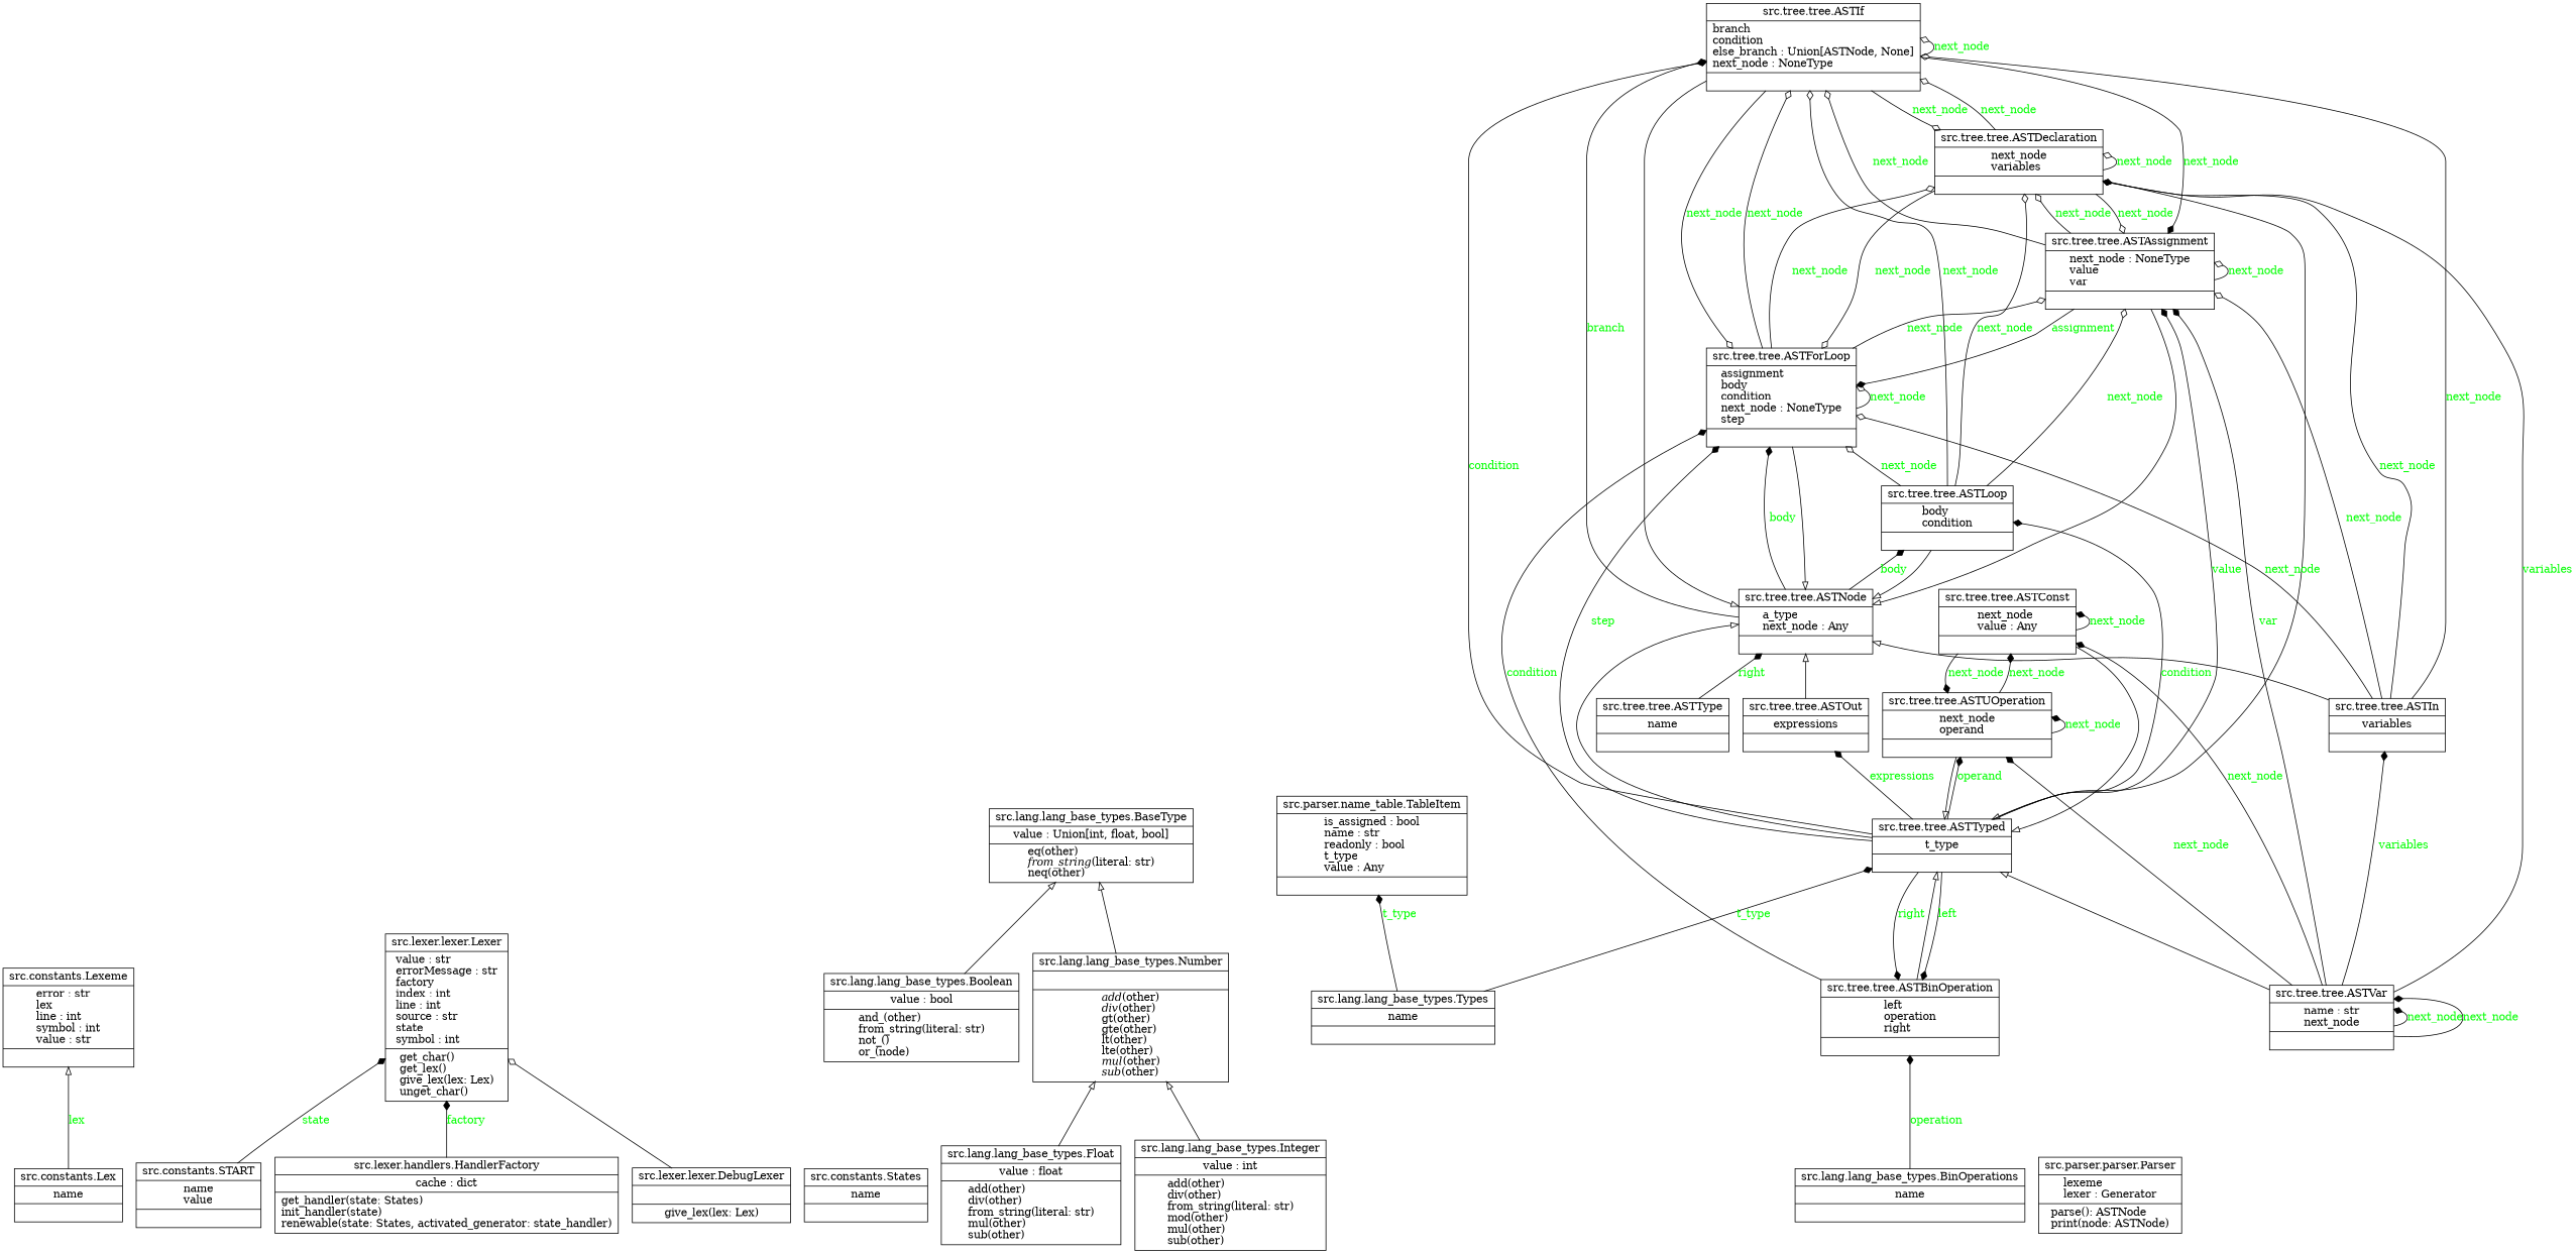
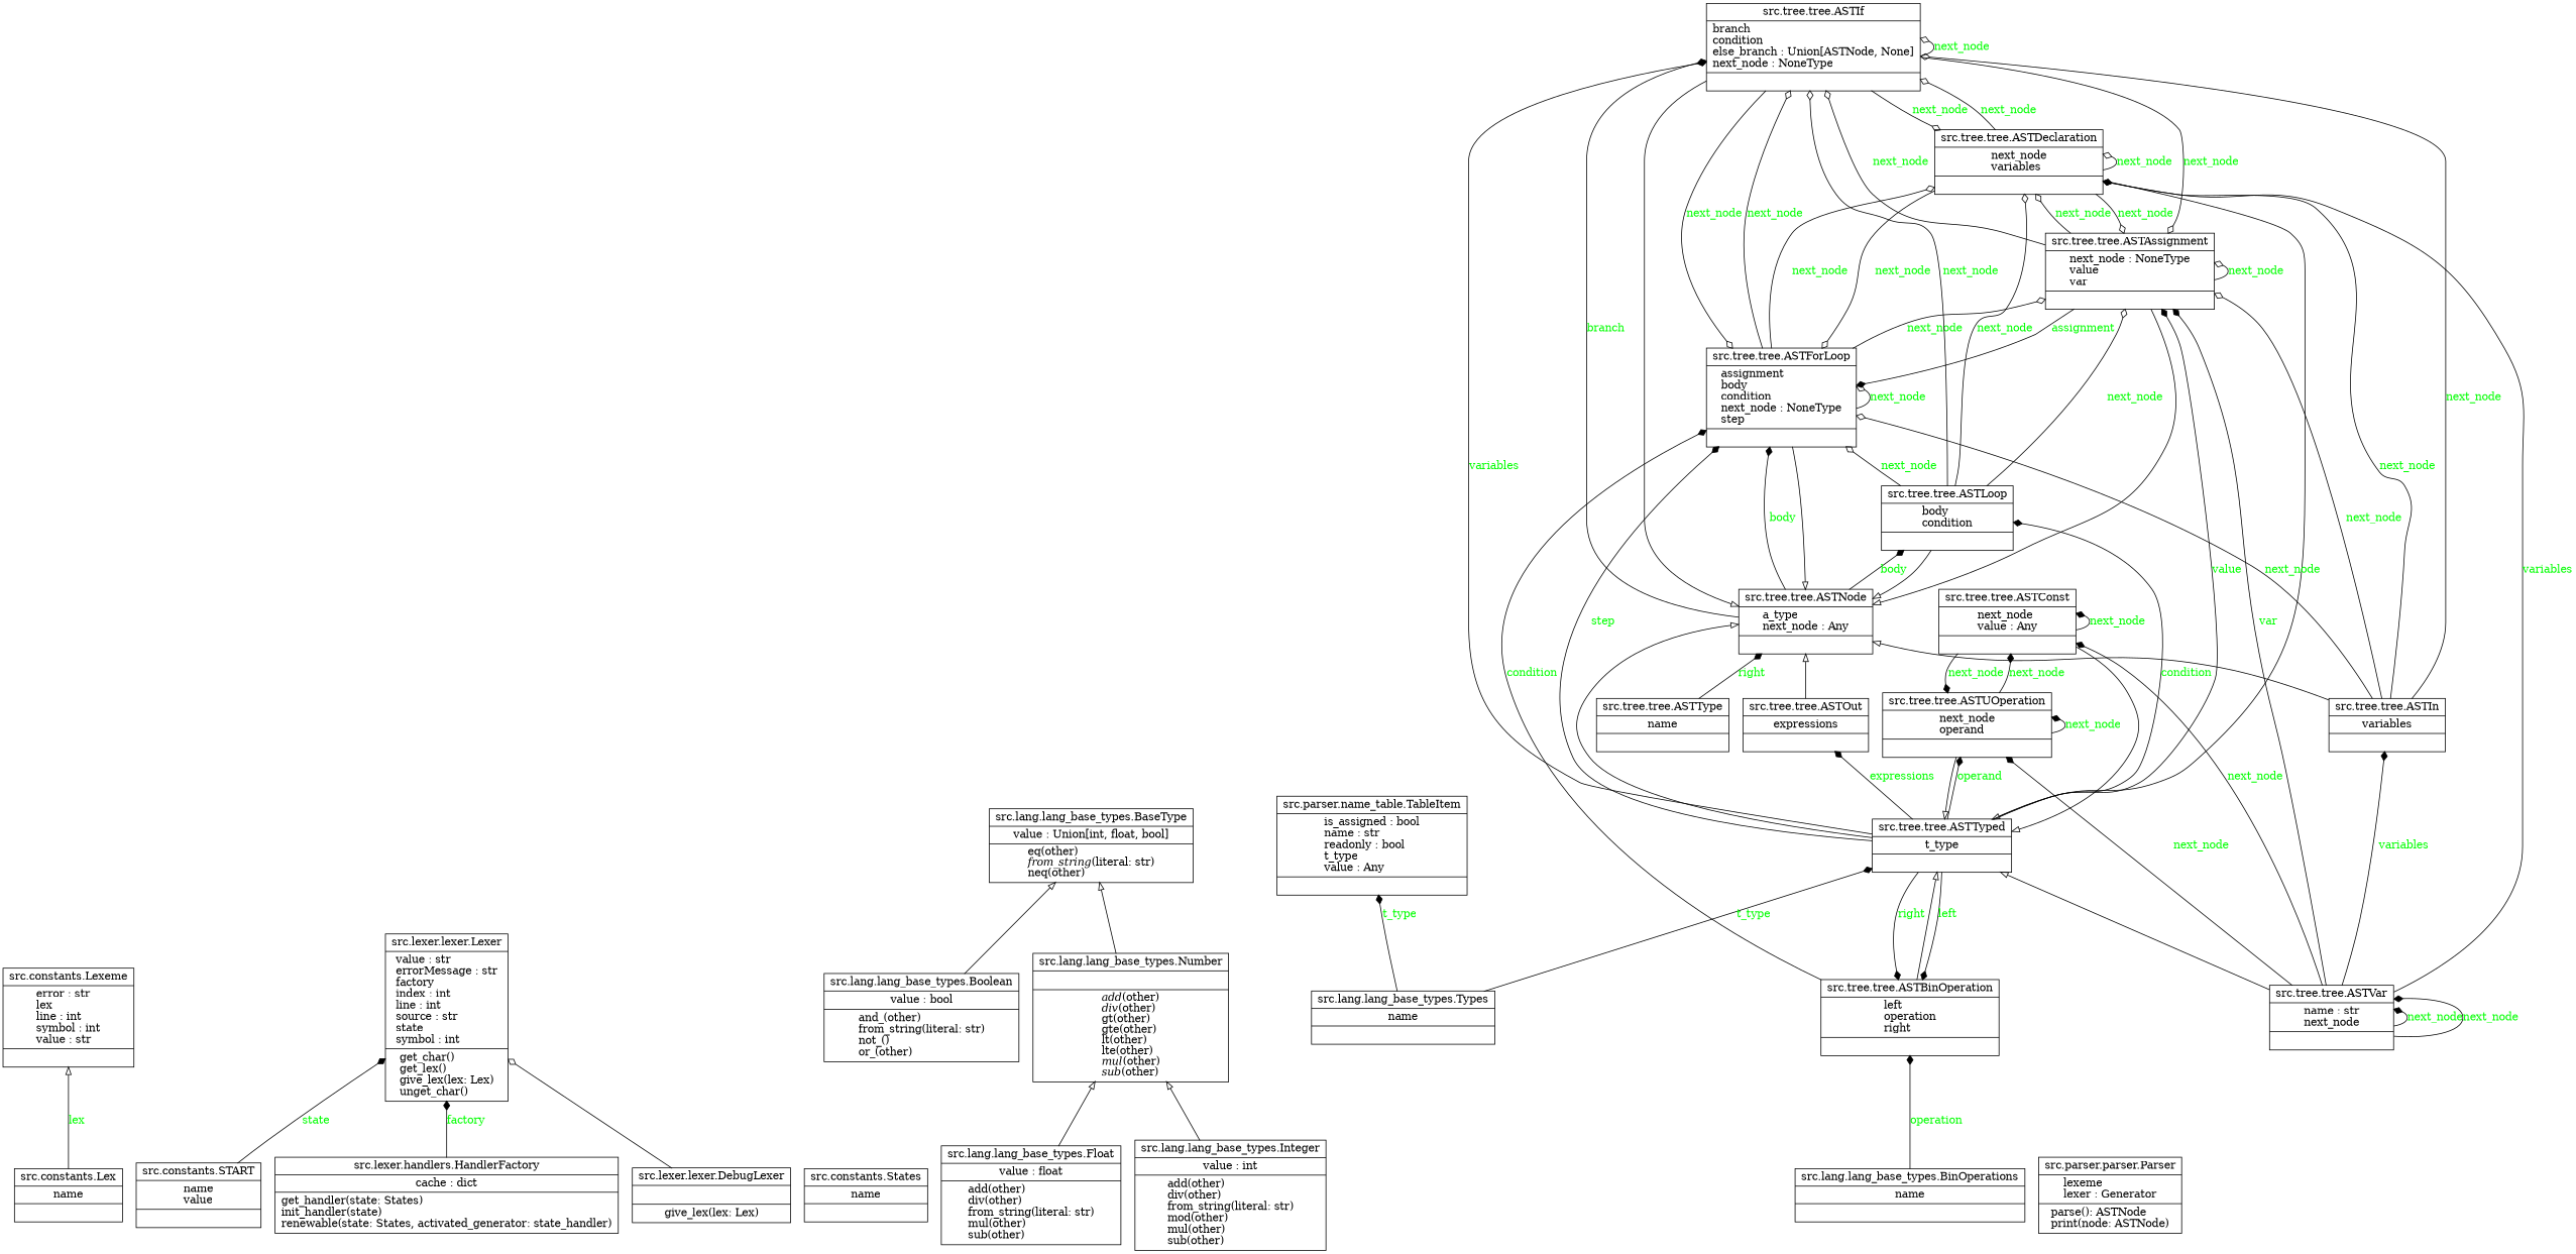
  digraph {
    rankdir=BT
    node [color=black fontcolor=black shape=record style=solid]
    edge [arrowhead=diamond arrowtail=none fontcolor=green style=solid]
    n1 [label=<{src.constants.Lex|name<br ALIGN="LEFT"/>|}>]
    n2 [label=<{src.constants.Lexeme|error : str<br ALIGN="LEFT"/>lex<br ALIGN="LEFT"/>line : int<br ALIGN="LEFT"/>symbol : int<br ALIGN="LEFT"/>value : str<br ALIGN="LEFT"/>|}>]
    n3 [label=<{src.constants.START|name<br ALIGN="LEFT"/>value<br ALIGN="LEFT"/>|}>]
    n4 [label=<{src.lexer.lexer.Lexer|value : str<br ALIGN="LEFT"/>errorMessage : str<br ALIGN="LEFT"/>factory<br ALIGN="LEFT"/>index : int<br ALIGN="LEFT"/>line : int<br ALIGN="LEFT"/>source : str<br ALIGN="LEFT"/>state<br ALIGN="LEFT"/>symbol : int<br ALIGN="LEFT"/>|get_char()<br ALIGN="LEFT"/>get_lex()<br ALIGN="LEFT"/>give_lex(lex: Lex)<br ALIGN="LEFT"/>unget_char()<br ALIGN="LEFT"/>}>]
    n5 [label=<{src.constants.States|name<br ALIGN="LEFT"/>|}>]
    n6 [label=<{src.lang.lang_base_types.BaseType|value : Union[int, float, bool]<br ALIGN="LEFT"/>|eq(other)<br ALIGN="LEFT"/><I>from_string</I>(literal: str)<br ALIGN="LEFT"/>neq(other)<br ALIGN="LEFT"/>}>]
    n7 [label=<{src.lang.lang_base_types.BinOperations|name<br ALIGN="LEFT"/>|}>]
    n8 [label=<{src.tree.tree.ASTBinOperation|left<br ALIGN="LEFT"/>operation<br ALIGN="LEFT"/>right<br ALIGN="LEFT"/>|}>]
    n9 [label=<{src.tree.tree.ASTTyped|t_type<br ALIGN="LEFT"/>|}>]
    n10 [label=<{src.tree.tree.ASTForLoop|assignment<br ALIGN="LEFT"/>body<br ALIGN="LEFT"/>condition<br ALIGN="LEFT"/>next_node : NoneType<br ALIGN="LEFT"/>step<br ALIGN="LEFT"/>|}>]
-   n11 [label=<{src.lang.lang_base_types.Boolean|value : bool<br ALIGN="LEFT"/>|and_(other)<br ALIGN="LEFT"/>from_string(literal: str)<br ALIGN="LEFT"/>not_()<br ALIGN="LEFT"/>or_(node)<br ALIGN="LEFT"/>}>]
+   n11 [label=<{src.lang.lang_base_types.Boolean|value : bool<br ALIGN="LEFT"/>|and_(other)<br ALIGN="LEFT"/>from_string(literal: str)<br ALIGN="LEFT"/>not_()<br ALIGN="LEFT"/>or_(other)<br ALIGN="LEFT"/>}>]
    n12 [label=<{src.lang.lang_base_types.Float|value : float<br ALIGN="LEFT"/>|add(other)<br ALIGN="LEFT"/>div(other)<br ALIGN="LEFT"/>from_string(literal: str)<br ALIGN="LEFT"/>mul(other)<br ALIGN="LEFT"/>sub(other)<br ALIGN="LEFT"/>}>]
    n13 [label=<{src.lang.lang_base_types.Number|<br ALIGN="LEFT"/>|<I>add</I>(other)<br ALIGN="LEFT"/><I>div</I>(other)<br ALIGN="LEFT"/>gt(other)<br ALIGN="LEFT"/>gte(other)<br ALIGN="LEFT"/>lt(other)<br ALIGN="LEFT"/>lte(other)<br ALIGN="LEFT"/><I>mul</I>(other)<br ALIGN="LEFT"/><I>sub</I>(other)<br ALIGN="LEFT"/>}>]
    n14 [label=<{src.lang.lang_base_types.Integer|value : int<br ALIGN="LEFT"/>|add(other)<br ALIGN="LEFT"/>div(other)<br ALIGN="LEFT"/>from_string(literal: str)<br ALIGN="LEFT"/>mod(other)<br ALIGN="LEFT"/>mul(other)<br ALIGN="LEFT"/>sub(other)<br ALIGN="LEFT"/>}>]
    n15 [label=<{src.lang.lang_base_types.Types|name<br ALIGN="LEFT"/>|}>]
    n16 [label=<{src.parser.name_table.TableItem|is_assigned : bool<br ALIGN="LEFT"/>name : str<br ALIGN="LEFT"/>readonly : bool<br ALIGN="LEFT"/>t_type<br ALIGN="LEFT"/>value : Any<br ALIGN="LEFT"/>|}>]
    n17 [label=<{src.tree.tree.ASTAssignment|next_node : NoneType<br ALIGN="LEFT"/>value<br ALIGN="LEFT"/>var<br ALIGN="LEFT"/>|}>]
    n18 [label=<{src.tree.tree.ASTIf|branch<br ALIGN="LEFT"/>condition<br ALIGN="LEFT"/>else_branch : Union[ASTNode, None]<br ALIGN="LEFT"/>next_node : NoneType<br ALIGN="LEFT"/>|}>]
    n19 [label=<{src.tree.tree.ASTNode|a_type<br ALIGN="LEFT"/>next_node : Any<br ALIGN="LEFT"/>|}>]
    n20 [label=<{src.tree.tree.ASTUOperation|next_node<br ALIGN="LEFT"/>operand<br ALIGN="LEFT"/>|}>]
    n21 [label=<{src.tree.tree.ASTLoop|body<br ALIGN="LEFT"/>condition<br ALIGN="LEFT"/>|}>]
    n22 [label=<{src.tree.tree.ASTOut|expressions<br ALIGN="LEFT"/>|}>]
    n23 [label=<{src.lexer.handlers.HandlerFactory|cache : dict<br ALIGN="LEFT"/>|get_handler(state: States)<br ALIGN="LEFT"/>init_handler(state)<br ALIGN="LEFT"/>renewable(state: States, activated_generator: state_handler)<br ALIGN="LEFT"/>}>]
    n24 [label=<{src.lexer.lexer.DebugLexer|<br ALIGN="LEFT"/>|give_lex(lex: Lex)<br ALIGN="LEFT"/>}>]
    n25 [label=<{src.parser.parser.Parser|lexeme<br ALIGN="LEFT"/>lexer : Generator<br ALIGN="LEFT"/>|parse(): ASTNode<br ALIGN="LEFT"/>print(node: ASTNode)<br ALIGN="LEFT"/>}>]
    n26 [label=<{src.tree.tree.ASTDeclaration|next_node<br ALIGN="LEFT"/>variables<br ALIGN="LEFT"/>|}>]
    n27 [label=<{src.tree.tree.ASTConst|next_node<br ALIGN="LEFT"/>value : Any<br ALIGN="LEFT"/>|}>]
    n28 [label=<{src.tree.tree.ASTIn|variables<br ALIGN="LEFT"/>|}>]
    n29 [label=<{src.tree.tree.ASTType|name<br ALIGN="LEFT"/>|}>]
    n30 [label=<{src.tree.tree.ASTVar|name : str<br ALIGN="LEFT"/>next_node<br ALIGN="LEFT"/>|}>]
    n1 -> n2 [arrowhead=empty label=lex]
    n3 -> n4 [label=state]
    n7 -> n8 [label=operation]
    n8 -> n9 [arrowhead=empty fontcolor="" style=""]
    n8 -> n10 [label=condition]
    n9 -> n8 [label=left]
    n9 -> n8 [label=right]
    n9 -> n10 [label=step]
    n9 -> n17 [label=value]
-   n9 -> n18 [label=condition]
+   n9 -> n18 [label=variables]
    n9 -> n19 [arrowhead=empty fontcolor="" style=""]
    n9 -> n20 [label=operand]
    n9 -> n21 [label=condition]
    n9 -> n22 [label=expressions]
    n10 -> n10 [arrowhead=odiamond label=next_node]
    n10 -> n17 [arrowhead=odiamond label=next_node]
    n10 -> n18 [arrowhead=odiamond label=next_node]
    n10 -> n19 [arrowhead=empty fontcolor="" style=""]
    n10 -> n26 [arrowhead=odiamond label=next_node]
    n11 -> n6 [arrowhead=empty fontcolor="" style=""]
    n12 -> n13 [arrowhead=empty fontcolor="" style=""]
    n13 -> n6 [arrowhead=empty fontcolor="" style=""]
    n14 -> n13 [arrowhead=empty fontcolor="" style=""]
    n15 -> n9 [label=t_type]
    n15 -> n16 [label=t_type]
    n17 -> n10 [label=assignment]
    n17 -> n17 [arrowhead=odiamond label=next_node]
    n17 -> n18 [arrowhead=odiamond label=next_node]
    n17 -> n19 [arrowhead=empty fontcolor="" style=""]
    n17 -> n26 [arrowhead=odiamond label=next_node]
    n18 -> n10 [arrowhead=odiamond label=next_node]
-   n18 -> n17 [label=next_node]
+   n18 -> n17 [arrowhead=odiamond label=next_node]
    n18 -> n18 [arrowhead=odiamond label=next_node]
    n18 -> n19 [arrowhead=empty fontcolor="" style=""]
    n18 -> n26 [arrowhead=odiamond label=next_node]
    n19 -> n10 [label=body]
    n19 -> n18 [label=branch]
    n19 -> n21 [label=body]
    n20 -> n9 [arrowhead=empty fontcolor="" style=""]
    n20 -> n20 [label=next_node]
    n20 -> n27 [label=next_node]
    n21 -> n10 [arrowhead=odiamond label=next_node]
    n21 -> n17 [arrowhead=odiamond label=next_node]
    n21 -> n18 [arrowhead=odiamond label=next_node]
    n21 -> n19 [arrowhead=empty fontcolor="" style=""]
    n21 -> n26 [arrowhead=odiamond label=next_node]
    n22 -> n19 [arrowhead=empty fontcolor="" style=""]
    n23 -> n4 [label=factory]
    n24 -> n4 [arrowhead=odiamond fontcolor="" style=""]
    n26 -> n9 [arrowhead=empty fontcolor="" style=""]
    n26 -> n10 [arrowhead=odiamond label=next_node]
    n26 -> n17 [arrowhead=odiamond label=next_node]
    n26 -> n18 [arrowhead=odiamond label=next_node]
    n26 -> n26 [arrowhead=odiamond label=next_node]
    n27 -> n9 [arrowhead=empty fontcolor="" style=""]
    n27 -> n20 [label=next_node]
    n27 -> n27 [label=next_node]
    n28 -> n10 [arrowhead=odiamond label=next_node]
    n28 -> n17 [arrowhead=odiamond label=next_node]
    n28 -> n18 [arrowhead=odiamond label=next_node]
    n28 -> n19 [arrowhead=empty fontcolor="" style=""]
    n28 -> n26 [arrowhead=odiamond label=next_node]
    n29 -> n19 [label=right]
    n30 -> n9 [arrowhead=empty fontcolor="" style=""]
    n30 -> n17 [label=var]
    n30 -> n20 [label=next_node]
    n30 -> n26 [label=variables]
    n30 -> n27 [label=next_node]
    n30 -> n28 [label=variables]
    n30 -> n30 [label=next_node]
    n30 -> n30 [label=next_node]
  }
